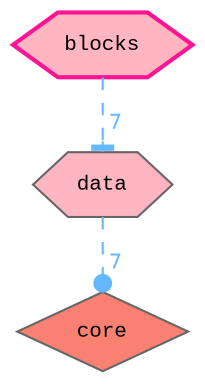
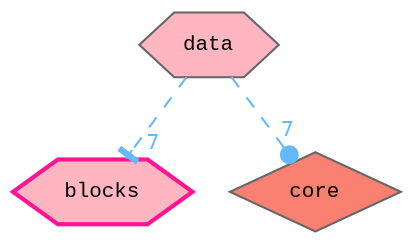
  digraph {
    compound=true
    fontname="Liberation Mono"
    node [color=gray40 fillcolor=lightpink fontname="Liberation Mono" fontsize=10 shape=hexagon style=filled]
    edge [color=steelblue1 fontcolor=steelblue1 fontname="Liberation Mono" fontsize=10 headlabel=7 labeldistance=1.5 labelfontname=Helvetica labelfontsize=10 style=dashed]
    n1 [color=deeppink height=0.2 label=blocks style="filled,bold" width=0.4]
    n2 [height=0.2 label=data width=0.4]
    n3 [fillcolor=salmon height=0.2 label=core shape=diamond width=0.4]
-   n1 -> n2 [arrowhead=tee]
+   n2 -> n1 [arrowhead=tee]
    n2 -> n3 [arrowhead=dot]
  }
